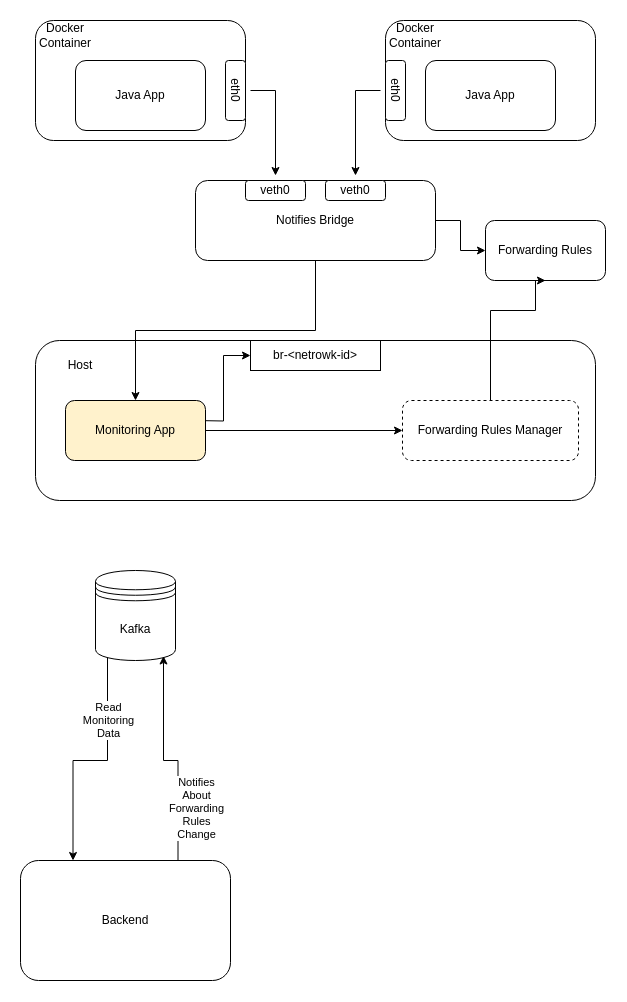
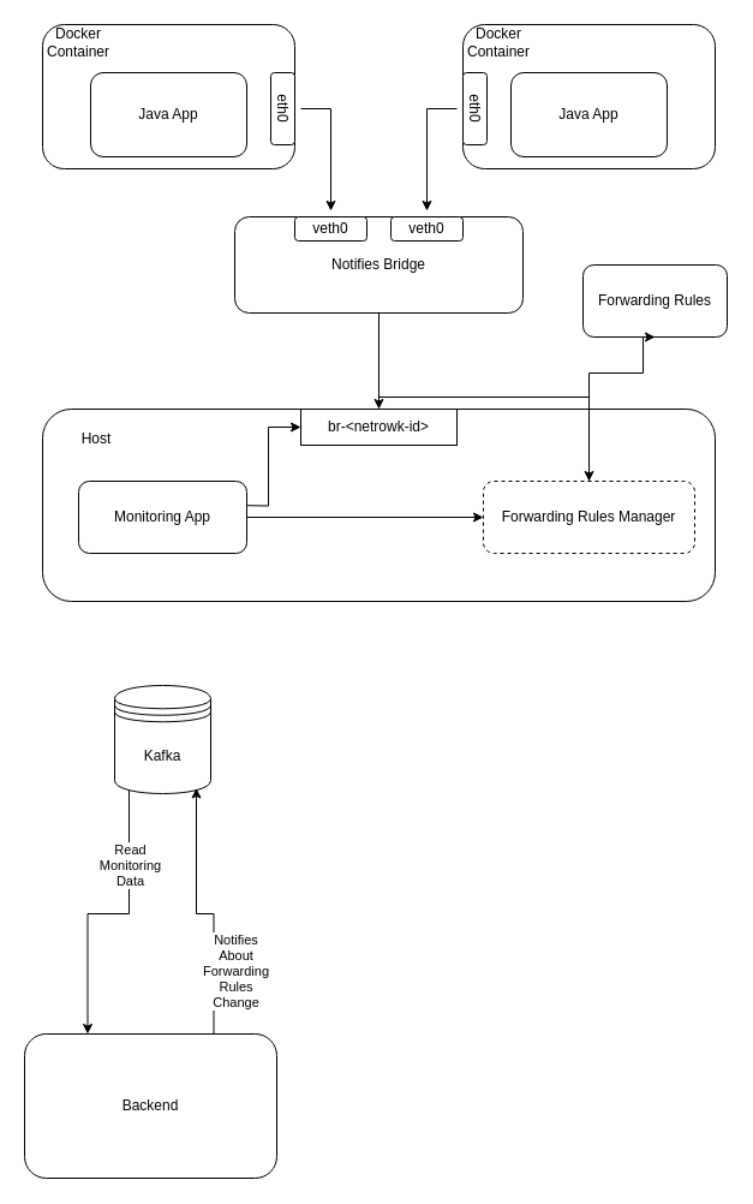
  <mxCell id="0" />
  <mxCell id="1" parent="0" />
  <mxCell id="2" value="" style="rounded=1;whiteSpace=wrap;html=1;" vertex="1" parent="1"><mxGeometry x="35" y="340" width="560" height="160" as="geometry" /></mxCell>
  <mxCell id="3" value="" style="rounded=1;whiteSpace=wrap;html=1;" vertex="1" parent="1"><mxGeometry x="35" y="20" width="210" height="120" as="geometry" /></mxCell>
  <mxCell id="4" value="Docker Container" style="text;html=1;strokeColor=none;fillColor=none;align=center;verticalAlign=middle;whiteSpace=wrap;rounded=0;" vertex="1" parent="1"><mxGeometry x="35" y="20" width="60" height="30" as="geometry" /></mxCell>
  <mxCell id="5" value="Java App" style="rounded=1;whiteSpace=wrap;html=1;" vertex="1" parent="1"><mxGeometry x="75" y="60" width="130" height="70" as="geometry" /></mxCell>
  <mxCell id="6" value="" style="rounded=1;whiteSpace=wrap;html=1;" vertex="1" parent="1"><mxGeometry x="225" y="60" width="20" height="60" as="geometry" /></mxCell>
  <mxCell id="7" style="edgeStyle=orthogonalEdgeStyle;rounded=0;orthogonalLoop=1;jettySize=auto;html=1;" edge="1" parent="1" source="8" target="19"><mxGeometry relative="1" as="geometry"><Array as="points"><mxPoint x="275" y="90" /></Array></mxGeometry></mxCell>
  <mxCell id="8" value="eth0" style="text;html=1;strokeColor=none;fillColor=none;align=center;verticalAlign=middle;whiteSpace=wrap;rounded=0;rotation=90;" vertex="1" parent="1"><mxGeometry x="205" y="75" width="60" height="30" as="geometry" /></mxCell>
  <mxCell id="9" value="" style="rounded=1;whiteSpace=wrap;html=1;" vertex="1" parent="1"><mxGeometry x="385" y="20" width="210" height="120" as="geometry" /></mxCell>
  <mxCell id="10" value="Docker Container" style="text;html=1;strokeColor=none;fillColor=none;align=center;verticalAlign=middle;whiteSpace=wrap;rounded=0;" vertex="1" parent="1"><mxGeometry x="385" y="20" width="60" height="30" as="geometry" /></mxCell>
  <mxCell id="11" value="Java App" style="rounded=1;whiteSpace=wrap;html=1;" vertex="1" parent="1"><mxGeometry x="425" y="60" width="130" height="70" as="geometry" /></mxCell>
  <mxCell id="12" value="" style="rounded=1;whiteSpace=wrap;html=1;" vertex="1" parent="1"><mxGeometry x="385" y="60" width="20" height="60" as="geometry" /></mxCell>
  <mxCell id="13" style="edgeStyle=orthogonalEdgeStyle;rounded=0;orthogonalLoop=1;jettySize=auto;html=1;" edge="1" parent="1" source="14" target="21"><mxGeometry relative="1" as="geometry"><Array as="points"><mxPoint x="355" y="90" /></Array></mxGeometry></mxCell>
  <mxCell id="14" value="eth0" style="text;html=1;strokeColor=none;fillColor=none;align=center;verticalAlign=middle;whiteSpace=wrap;rounded=0;rotation=90;" vertex="1" parent="1"><mxGeometry x="365" y="75" width="60" height="30" as="geometry" /></mxCell>
- <mxCell id="15" style="edgeStyle=orthogonalEdgeStyle;rounded=0;orthogonalLoop=1;jettySize=auto;html=1;" edge="1" parent="1" source="17" target="27"><mxGeometry relative="1" as="geometry" /></mxCell>
- <mxCell id="16" value="" style="edgeStyle=orthogonalEdgeStyle;rounded=0;orthogonalLoop=1;jettySize=auto;html=1;" edge="1" parent="1" source="17" target="23"><mxGeometry relative="1" as="geometry" /></mxCell>
+ <mxCell id="15" style="edgeStyle=orthogonalEdgeStyle;rounded=0;orthogonalLoop=1;jettySize=auto;html=1;" edge="1" parent="1" source="17" target="22"><mxGeometry relative="1" as="geometry" /></mxCell>
+ <mxCell id="16" value="" style="edgeStyle=orthogonalEdgeStyle;rounded=0;orthogonalLoop=1;jettySize=auto;html=1;" edge="1" parent="1" source="17" target="32"><mxGeometry relative="1" as="geometry" /></mxCell>
  <mxCell id="17" value="Notifies Bridge" style="rounded=1;whiteSpace=wrap;html=1;movable=1;resizable=1;rotatable=1;deletable=1;editable=1;locked=0;connectable=1;" vertex="1" parent="1"><mxGeometry x="195" y="180" width="240" height="80" as="geometry" /></mxCell>
  <mxCell id="18" value="" style="rounded=1;whiteSpace=wrap;html=1;rotation=-90;movable=1;resizable=1;rotatable=1;deletable=1;editable=1;locked=0;connectable=1;" vertex="1" parent="1"><mxGeometry x="265" y="160" width="20" height="60" as="geometry" /></mxCell>
  <mxCell id="19" value="veth0" style="text;html=1;strokeColor=none;fillColor=none;align=center;verticalAlign=middle;whiteSpace=wrap;rounded=0;rotation=0;movable=1;resizable=1;rotatable=1;deletable=1;editable=1;locked=0;connectable=1;" vertex="1" parent="1"><mxGeometry x="245" y="175" width="60" height="30" as="geometry" /></mxCell>
  <mxCell id="20" value="" style="rounded=1;whiteSpace=wrap;html=1;rotation=-90;movable=1;resizable=1;rotatable=1;deletable=1;editable=1;locked=0;connectable=1;" vertex="1" parent="1"><mxGeometry x="345" y="160" width="20" height="60" as="geometry" /></mxCell>
  <mxCell id="21" value="veth0" style="text;html=1;strokeColor=none;fillColor=none;align=center;verticalAlign=middle;whiteSpace=wrap;rounded=0;rotation=0;movable=1;resizable=1;rotatable=1;deletable=1;editable=1;locked=0;connectable=1;" vertex="1" parent="1"><mxGeometry x="325" y="175" width="60" height="30" as="geometry" /></mxCell>
  <mxCell id="22" value="br-&amp;lt;netrowk-id&amp;gt;" style="text;html=1;strokeColor=default;fillColor=none;align=center;verticalAlign=middle;whiteSpace=wrap;rounded=0;rotation=0;movable=1;resizable=1;rotatable=1;deletable=1;editable=1;locked=0;connectable=1;" vertex="1" parent="1"><mxGeometry x="250" y="340" width="130" height="30" as="geometry" /></mxCell>
  <mxCell id="23" value="Forwarding Rules" style="rounded=1;whiteSpace=wrap;html=1;" vertex="1" parent="1"><mxGeometry x="485" y="220" width="120" height="60" as="geometry" /></mxCell>
  <mxCell id="24" style="edgeStyle=orthogonalEdgeStyle;rounded=0;orthogonalLoop=1;jettySize=auto;html=1;entryX=0;entryY=0.5;entryDx=0;entryDy=0;" edge="1" parent="1" target="22"><mxGeometry relative="1" as="geometry"><mxPoint x="195" y="420" as="sourcePoint" /></mxGeometry></mxCell>
  <mxCell id="25" value="Host" style="text;html=1;strokeColor=none;fillColor=none;align=center;verticalAlign=middle;whiteSpace=wrap;rounded=0;" vertex="1" parent="1"><mxGeometry x="35" y="340" width="90" height="50" as="geometry" /></mxCell>
  <mxCell id="26" style="edgeStyle=orthogonalEdgeStyle;rounded=0;orthogonalLoop=1;jettySize=auto;html=1;" edge="1" parent="1" source="27" target="32"><mxGeometry relative="1" as="geometry" /></mxCell>
- <mxCell id="27" value="Monitoring App" style="rounded=1;whiteSpace=wrap;html=1;fillColor=#fff2cc;" vertex="1" parent="1"><mxGeometry x="65" y="400" width="140" height="60" as="geometry" /></mxCell>
+ <mxCell id="27" value="Monitoring App" style="rounded=1;whiteSpace=wrap;html=1;" vertex="1" parent="1"><mxGeometry x="65" y="400" width="140" height="60" as="geometry" /></mxCell>
  <mxCell id="28" style="edgeStyle=orthogonalEdgeStyle;rounded=0;orthogonalLoop=1;jettySize=auto;html=1;exitX=0.15;exitY=0.95;exitDx=0;exitDy=0;exitPerimeter=0;entryX=0.25;entryY=0;entryDx=0;entryDy=0;" edge="1" parent="1" source="30" target="35"><mxGeometry relative="1" as="geometry" /></mxCell>
  <mxCell id="29" value="Read&lt;br&gt;Monitoring&lt;br&gt;Data" style="edgeLabel;html=1;align=center;verticalAlign=middle;resizable=0;points=[];" vertex="1" connectable="0" parent="28"><mxGeometry x="-0.567" relative="1" as="geometry"><mxPoint y="12" as="offset" /></mxGeometry></mxCell>
  <mxCell id="30" value="Kafka" style="shape=datastore;whiteSpace=wrap;html=1;" vertex="1" parent="1"><mxGeometry x="95" y="570" width="80" height="90" as="geometry" /></mxCell>
  <mxCell id="31" style="edgeStyle=orthogonalEdgeStyle;rounded=0;orthogonalLoop=1;jettySize=auto;html=1;entryX=0.5;entryY=1;entryDx=0;entryDy=0;" edge="1" parent="1" source="32" target="23"><mxGeometry relative="1" as="geometry"><Array as="points"><mxPoint x="490" y="310" /><mxPoint x="535" y="310" /></Array></mxGeometry></mxCell>
  <mxCell id="32" value="Forwarding Rules Manager" style="rounded=1;whiteSpace=wrap;html=1;dashed=1;" vertex="1" parent="1"><mxGeometry x="402" y="400" width="176" height="60" as="geometry" /></mxCell>
  <mxCell id="33" style="edgeStyle=orthogonalEdgeStyle;rounded=0;orthogonalLoop=1;jettySize=auto;html=1;exitX=0.75;exitY=0;exitDx=0;exitDy=0;entryX=0.85;entryY=0.95;entryDx=0;entryDy=0;entryPerimeter=0;" edge="1" parent="1" source="35" target="30"><mxGeometry relative="1" as="geometry" /></mxCell>
  <mxCell id="34" value="Notifies&lt;br&gt;About&lt;br&gt;Forwarding&lt;br&gt;Rules&lt;br&gt;Change" style="edgeLabel;html=1;align=center;verticalAlign=middle;resizable=0;points=[];" vertex="1" connectable="0" parent="33"><mxGeometry x="0.586" y="1" relative="1" as="geometry"><mxPoint x="33" y="107" as="offset" /></mxGeometry></mxCell>
  <mxCell id="35" value="Backend" style="rounded=1;whiteSpace=wrap;html=1;" vertex="1" parent="1"><mxGeometry x="20" y="860" width="210" height="120" as="geometry" /></mxCell>
